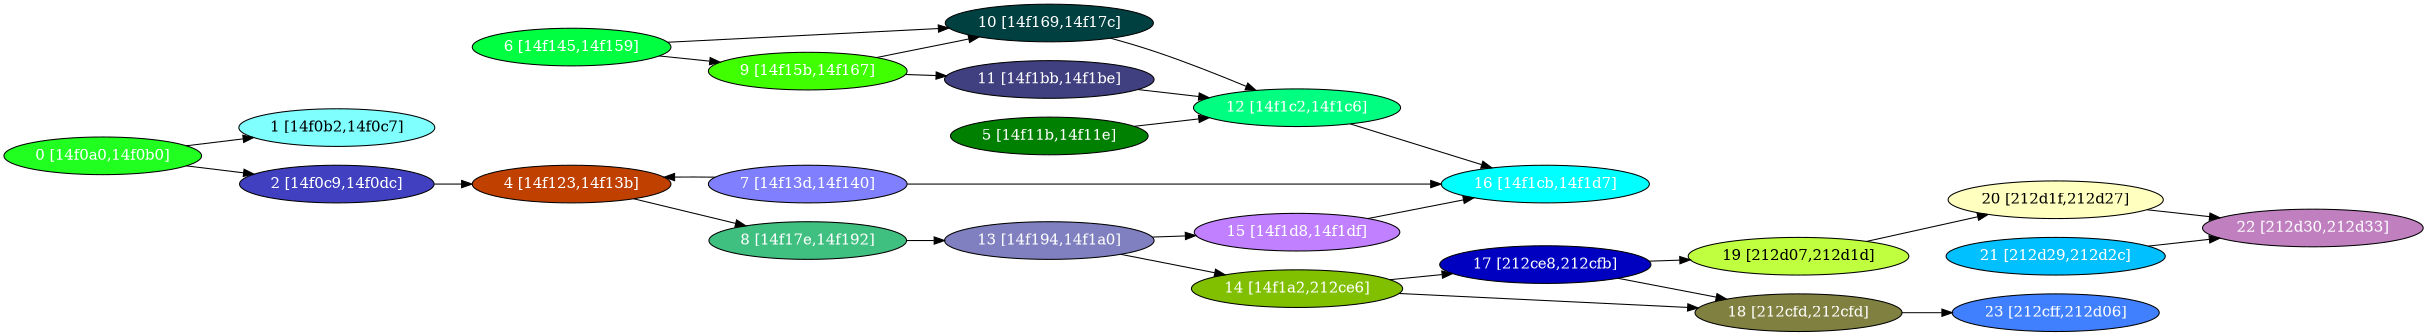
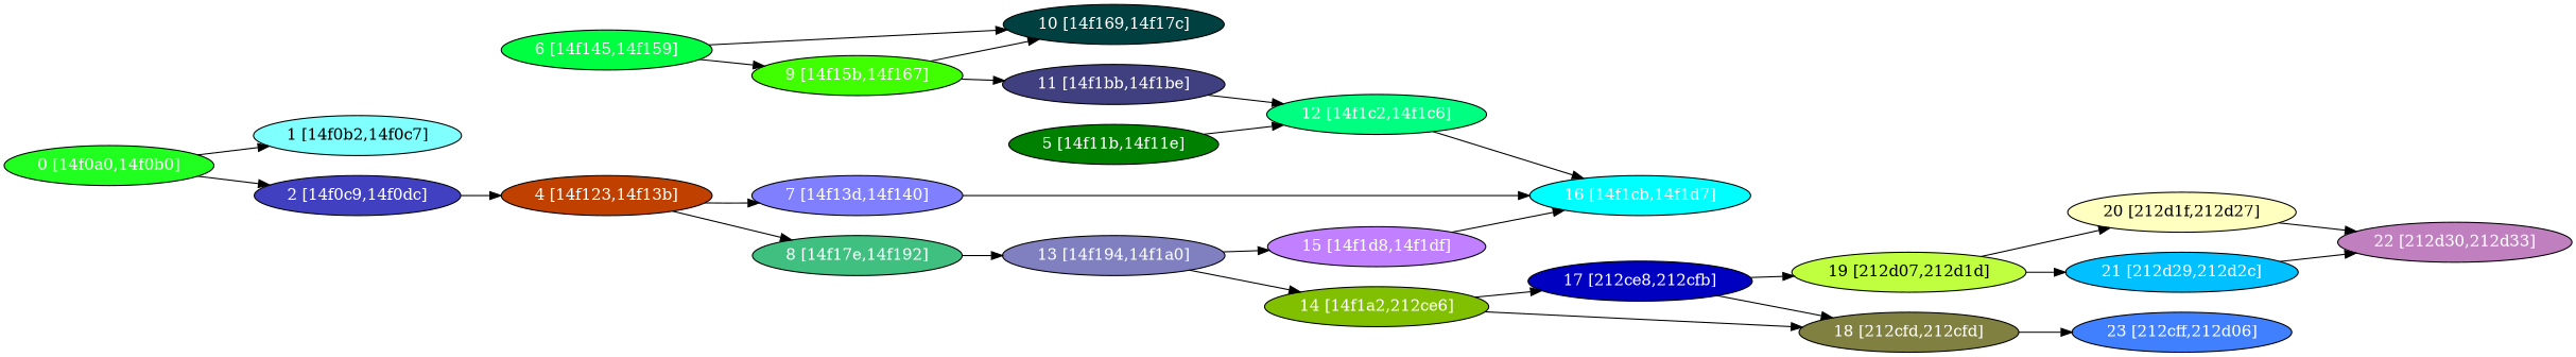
  digraph {
    rankdir=LR
    node [fontcolor="#ffffff" shape=oval style=filled]
    n1 [fillcolor="#20FF20" label="0 [14f0a0,14f0b0]"]
    n2 [fillcolor="#80FFFF" fontcolor="#000000" label="1 [14f0b2,14f0c7]"]
    n3 [fillcolor="#4040C0" label="2 [14f0c9,14f0dc]"]
    n4 [fillcolor="#C04000" label="4 [14f123,14f13b]"]
    n5 [fillcolor="#8080FF" label="7 [14f13d,14f140]"]
    n6 [fillcolor="#00FFFF" label="16 [14f1cb,14f1d7]"]
    n7 [fillcolor="#40C080" label="8 [14f17e,14f192]"]
    n8 [fillcolor="#008000" label="5 [14f11b,14f11e]"]
    n9 [fillcolor="#00FF80" label="12 [14f1c2,14f1c6]"]
    n10 [fillcolor="#00FF40" label="6 [14f145,14f159]"]
    n11 [fillcolor="#40FF00" label="9 [14f15b,14f167]"]
    n12 [fillcolor="#004040" label="10 [14f169,14f17c]"]
    n13 [fillcolor="#8080C0" label="13 [14f194,14f1a0]"]
    n14 [fillcolor="#404080" label="11 [14f1bb,14f1be]"]
    n15 [fillcolor="#80C000" label="14 [14f1a2,212ce6]"]
    n16 [fillcolor="#C080FF" label="15 [14f1d8,14f1df]"]
    n17 [fillcolor="#0000C0" label="17 [212ce8,212cfb]"]
    n18 [fillcolor="#808040" label="18 [212cfd,212cfd]"]
    n19 [fillcolor="#C0FF40" fontcolor="#000000" label="19 [212d07,212d1d]"]
    n20 [fillcolor="#4080FF" label="23 [212cff,212d06]"]
    n21 [fillcolor="#FFFFC0" fontcolor="#000000" label="20 [212d1f,212d27]"]
    n22 [fillcolor="#00C0FF" label="21 [212d29,212d2c]"]
    n23 [fillcolor="#C080C0" label="22 [212d30,212d33]"]
    n1 -> n2
    n1 -> n3
    n3 -> n4
-   n5 -> n4
+   n4 -> n5
    n4 -> n7
    n5 -> n6
    n7 -> n13
    n8 -> n9
    n9 -> n6
    n10 -> n11
    n10 -> n12
    n11 -> n12
    n11 -> n14
-   n12 -> n9
    n13 -> n15
    n13 -> n16
    n14 -> n9
    n15 -> n17
    n15 -> n18
    n16 -> n6
    n17 -> n18
    n17 -> n19
    n18 -> n20
    n19 -> n21
+   n19 -> n22
    n21 -> n23
    n22 -> n23
  }
